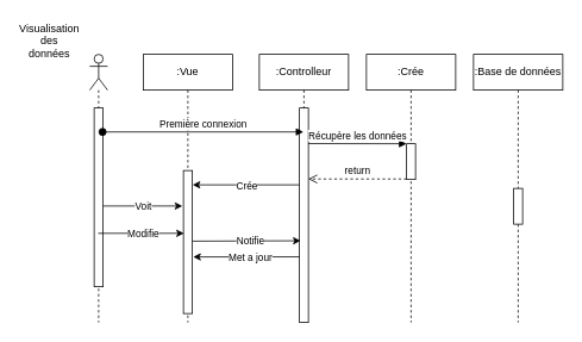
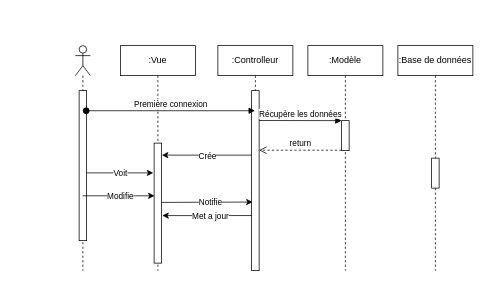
  <mxCell id="0" />
  <mxCell id="1" parent="0" />
  <mxCell id="2" value="" style="shape=umlLifeline;participant=umlActor;perimeter=lifelinePerimeter;whiteSpace=wrap;html=1;container=1;collapsible=0;recursiveResize=0;verticalAlign=top;spacingTop=36;outlineConnect=0;" parent="1" vertex="1"><mxGeometry x="100" y="60" width="20" height="300" as="geometry" /></mxCell>
  <mxCell id="3" value="" style="html=1;points=[];perimeter=orthogonalPerimeter;" parent="2" vertex="1"><mxGeometry x="5" y="60" width="10" height="200" as="geometry" /></mxCell>
  <mxCell id="4" value=":Controlleur" style="shape=umlLifeline;perimeter=lifelinePerimeter;whiteSpace=wrap;html=1;container=1;collapsible=0;recursiveResize=0;outlineConnect=0;" parent="1" vertex="1"><mxGeometry x="290" y="60" width="100" height="300" as="geometry" /></mxCell>
  <mxCell id="5" value="" style="html=1;points=[];perimeter=orthogonalPerimeter;" parent="4" vertex="1"><mxGeometry x="45" y="60" width="10" height="240" as="geometry" /></mxCell>
- <mxCell id="6" value=":Crée" style="shape=umlLifeline;perimeter=lifelinePerimeter;whiteSpace=wrap;html=1;container=1;collapsible=0;recursiveResize=0;outlineConnect=0;" parent="1" vertex="1"><mxGeometry x="410" y="60" width="100" height="300" as="geometry" /></mxCell>
+ <mxCell id="6" value=":Modèle" style="shape=umlLifeline;perimeter=lifelinePerimeter;whiteSpace=wrap;html=1;container=1;collapsible=0;recursiveResize=0;outlineConnect=0;" parent="1" vertex="1"><mxGeometry x="410" y="60" width="100" height="300" as="geometry" /></mxCell>
  <mxCell id="7" value="" style="html=1;points=[];perimeter=orthogonalPerimeter;" parent="6" vertex="1"><mxGeometry x="45" y="100" width="10" height="40" as="geometry" /></mxCell>
  <mxCell id="8" value=":Vue" style="shape=umlLifeline;perimeter=lifelinePerimeter;whiteSpace=wrap;html=1;container=1;collapsible=0;recursiveResize=0;outlineConnect=0;" parent="1" vertex="1"><mxGeometry x="160" y="60" width="100" height="300" as="geometry" /></mxCell>
  <mxCell id="9" value="" style="html=1;points=[];perimeter=orthogonalPerimeter;" parent="8" vertex="1"><mxGeometry x="45" y="130" width="10" height="160" as="geometry" /></mxCell>
  <mxCell id="10" value="Première connexion" style="html=1;verticalAlign=bottom;startArrow=oval;startFill=1;endArrow=block;startSize=8;exitX=0.943;exitY=0.134;exitDx=0;exitDy=0;exitPerimeter=0;" parent="1" source="3" target="4" edge="1"><mxGeometry width="60" relative="1" as="geometry"><mxPoint x="30" y="160" as="sourcePoint" /><mxPoint x="90" y="160" as="targetPoint" /></mxGeometry></mxCell>
  <mxCell id="11" value="Récupère les données" style="html=1;verticalAlign=bottom;endArrow=block;exitX=0.99;exitY=0.166;exitDx=0;exitDy=0;exitPerimeter=0;" parent="1" source="5" target="7" edge="1"><mxGeometry width="80" relative="1" as="geometry"><mxPoint x="346" y="150" as="sourcePoint" /><mxPoint x="230" y="190" as="targetPoint" /></mxGeometry></mxCell>
- <mxCell id="12" value="Visualisation des données" style="text;html=1;strokeColor=none;fillColor=none;align=center;verticalAlign=middle;whiteSpace=wrap;rounded=0;" parent="1" vertex="1"><mxGeometry x="20" width="70" height="50" as="geometry" y="20" /></mxCell>
  <mxCell id="13" value="" style="endArrow=classic;html=1;entryX=1.029;entryY=0.1;entryDx=0;entryDy=0;entryPerimeter=0;" parent="1" source="5" target="9" edge="1"><mxGeometry relative="1" as="geometry"><mxPoint x="80" y="210" as="sourcePoint" /><mxPoint x="220" y="210" as="targetPoint" /></mxGeometry></mxCell>
  <mxCell id="14" value="Crée" style="edgeLabel;resizable=0;html=1;align=center;verticalAlign=middle;" parent="13" connectable="0" vertex="1"><mxGeometry relative="1" as="geometry" /></mxCell>
  <mxCell id="15" value="" style="endArrow=classic;html=1;entryX=-0.114;entryY=0.248;entryDx=0;entryDy=0;entryPerimeter=0;" parent="1" source="3" target="9" edge="1"><mxGeometry relative="1" as="geometry"><mxPoint x="90" y="270" as="sourcePoint" /><mxPoint x="-10" y="270" as="targetPoint" /></mxGeometry></mxCell>
  <mxCell id="16" value="Voit" style="edgeLabel;html=1;align=center;verticalAlign=middle;resizable=0;points=[];" parent="15" vertex="1" connectable="0"><mxGeometry x="0.222" relative="1" as="geometry"><mxPoint x="-9.29" y="0.24" as="offset" /></mxGeometry></mxCell>
  <mxCell id="17" value="" style="endArrow=classic;html=1;entryX=0.057;entryY=0.439;entryDx=0;entryDy=0;entryPerimeter=0;" parent="1" source="2" target="9" edge="1"><mxGeometry relative="1" as="geometry"><mxPoint x="125" y="239.68" as="sourcePoint" /><mxPoint x="213.86" y="239.68" as="targetPoint" /></mxGeometry></mxCell>
  <mxCell id="18" value="Modifie" style="edgeLabel;html=1;align=center;verticalAlign=middle;resizable=0;points=[];" parent="17" vertex="1" connectable="0"><mxGeometry x="0.222" relative="1" as="geometry"><mxPoint x="-9.29" y="0.24" as="offset" /></mxGeometry></mxCell>
  <mxCell id="19" value="" style="endArrow=classic;html=1;entryX=0.133;entryY=0.619;entryDx=0;entryDy=0;entryPerimeter=0;exitX=0.99;exitY=0.494;exitDx=0;exitDy=0;exitPerimeter=0;" parent="1" source="9" target="5" edge="1"><mxGeometry relative="1" as="geometry"><mxPoint x="227" y="270.4" as="sourcePoint" /><mxPoint x="315" y="270.24" as="targetPoint" /></mxGeometry></mxCell>
  <mxCell id="20" value="Notifie" style="edgeLabel;html=1;align=center;verticalAlign=middle;resizable=0;points=[];" parent="19" vertex="1" connectable="0"><mxGeometry x="0.222" relative="1" as="geometry"><mxPoint x="-9.29" y="0.24" as="offset" /></mxGeometry></mxCell>
  <mxCell id="21" value="" style="endArrow=classic;html=1;entryX=0.895;entryY=0.604;entryDx=0;entryDy=0;entryPerimeter=0;exitX=-0.2;exitY=0.694;exitDx=0;exitDy=0;exitPerimeter=0;" parent="1" edge="1"><mxGeometry relative="1" as="geometry"><mxPoint x="335" y="286.56" as="sourcePoint" /><mxPoint x="215.95" y="286.64" as="targetPoint" /></mxGeometry></mxCell>
  <mxCell id="22" value="Met a jour" style="edgeLabel;html=1;align=center;verticalAlign=middle;resizable=0;points=[];" parent="21" vertex="1" connectable="0"><mxGeometry x="0.222" relative="1" as="geometry"><mxPoint x="17.86" y="0.24" as="offset" /></mxGeometry></mxCell>
  <mxCell id="23" value=":Base de données" style="shape=umlLifeline;perimeter=lifelinePerimeter;whiteSpace=wrap;html=1;container=1;collapsible=0;recursiveResize=0;outlineConnect=0;" parent="1" vertex="1"><mxGeometry x="530" y="60" width="100" height="300" as="geometry" /></mxCell>
  <mxCell id="24" value="" style="html=1;points=[];perimeter=orthogonalPerimeter;" parent="23" vertex="1"><mxGeometry x="45" y="150" width="10" height="40" as="geometry" /></mxCell>
  <mxCell id="25" value="return" style="html=1;verticalAlign=bottom;endArrow=open;dashed=1;endSize=8;entryX=0.99;entryY=0.331;entryDx=0;entryDy=0;entryPerimeter=0;" parent="1" source="7" target="5" edge="1"><mxGeometry relative="1" as="geometry"><mxPoint x="450" y="230" as="sourcePoint" /><mxPoint x="370" y="230" as="targetPoint" /></mxGeometry></mxCell>
